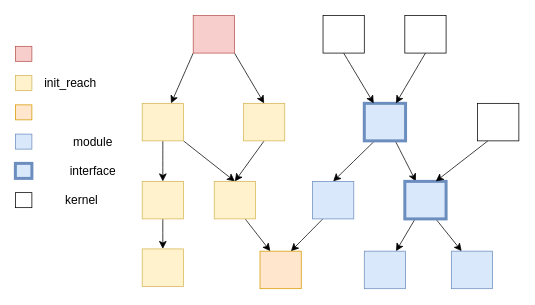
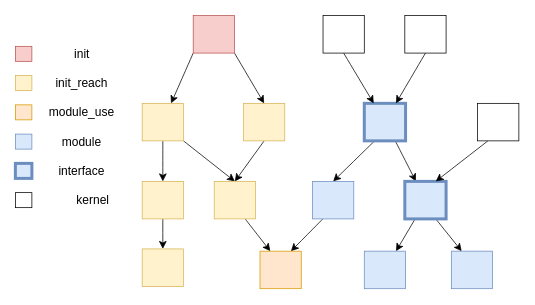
  <mxCell id="0" />
  <mxCell id="1" parent="0" />
  <mxCell id="2" style="edgeStyle=none;curved=1;rounded=0;orthogonalLoop=1;jettySize=auto;html=1;exitX=0;exitY=1;exitDx=0;exitDy=0;fontSize=12;startSize=8;endSize=8;" parent="1" source="4" target="7" edge="1"><mxGeometry relative="1" as="geometry" /></mxCell>
  <mxCell id="3" style="edgeStyle=none;curved=1;rounded=0;orthogonalLoop=1;jettySize=auto;html=1;exitX=1;exitY=1;exitDx=0;exitDy=0;entryX=0.5;entryY=0;entryDx=0;entryDy=0;fontSize=12;startSize=8;endSize=8;" parent="1" source="4" target="9" edge="1"><mxGeometry relative="1" as="geometry" /></mxCell>
  <mxCell id="4" value="" style="rounded=0;whiteSpace=wrap;html=1;fontSize=16;fillColor=#f8cecc;strokeColor=#b85450;" parent="1" vertex="1"><mxGeometry x="257" y="20" width="55" height="50" as="geometry" /></mxCell>
  <mxCell id="5" style="edgeStyle=none;curved=1;rounded=0;orthogonalLoop=1;jettySize=auto;html=1;exitX=0.5;exitY=1;exitDx=0;exitDy=0;entryX=0.5;entryY=0;entryDx=0;entryDy=0;fontSize=12;startSize=8;endSize=8;" parent="1" source="7" target="14" edge="1"><mxGeometry relative="1" as="geometry" /></mxCell>
  <mxCell id="6" style="edgeStyle=none;curved=1;rounded=0;orthogonalLoop=1;jettySize=auto;html=1;exitX=1;exitY=1;exitDx=0;exitDy=0;entryX=0.5;entryY=0;entryDx=0;entryDy=0;fontSize=12;startSize=8;endSize=8;" parent="1" source="7" target="16" edge="1"><mxGeometry relative="1" as="geometry" /></mxCell>
  <mxCell id="7" value="" style="rounded=0;whiteSpace=wrap;html=1;fontSize=16;fillColor=#fff2cc;strokeColor=#d6b656;" parent="1" vertex="1"><mxGeometry x="189" y="137" width="55" height="50" as="geometry" /></mxCell>
  <mxCell id="8" style="edgeStyle=none;curved=1;rounded=0;orthogonalLoop=1;jettySize=auto;html=1;exitX=0.5;exitY=1;exitDx=0;exitDy=0;entryX=0.5;entryY=0;entryDx=0;entryDy=0;fontSize=12;startSize=8;endSize=8;" parent="1" source="9" target="16" edge="1"><mxGeometry relative="1" as="geometry" /></mxCell>
  <mxCell id="9" value="" style="rounded=0;whiteSpace=wrap;html=1;fontSize=16;fillColor=#fff2cc;strokeColor=#d6b656;" parent="1" vertex="1"><mxGeometry x="324" y="137" width="55" height="50" as="geometry" /></mxCell>
  <mxCell id="10" style="edgeStyle=none;curved=1;rounded=0;orthogonalLoop=1;jettySize=auto;html=1;exitX=0.25;exitY=1;exitDx=0;exitDy=0;entryX=0.5;entryY=0;entryDx=0;entryDy=0;fontSize=12;startSize=8;endSize=8;" parent="1" source="12" target="23" edge="1"><mxGeometry relative="1" as="geometry" /></mxCell>
  <mxCell id="11" style="edgeStyle=none;curved=1;rounded=0;orthogonalLoop=1;jettySize=auto;html=1;exitX=0.75;exitY=1;exitDx=0;exitDy=0;fontSize=12;startSize=8;endSize=8;" parent="1" source="12" target="27" edge="1"><mxGeometry relative="1" as="geometry" /></mxCell>
  <mxCell id="12" value="" style="rounded=0;whiteSpace=wrap;html=1;fontSize=16;fillColor=#dae8fc;strokeColor=#6c8ebf;strokeWidth=4;" parent="1" vertex="1"><mxGeometry x="485" y="137" width="55" height="50" as="geometry" /></mxCell>
  <mxCell id="13" style="edgeStyle=none;curved=1;rounded=0;orthogonalLoop=1;jettySize=auto;html=1;exitX=0.5;exitY=1;exitDx=0;exitDy=0;fontSize=12;startSize=8;endSize=8;" parent="1" source="14" target="17" edge="1"><mxGeometry relative="1" as="geometry" /></mxCell>
  <mxCell id="14" value="" style="rounded=0;whiteSpace=wrap;html=1;fontSize=16;fillColor=#fff2cc;strokeColor=#d6b656;" parent="1" vertex="1"><mxGeometry x="189" y="241" width="55" height="50" as="geometry" /></mxCell>
  <mxCell id="15" style="edgeStyle=none;curved=1;rounded=0;orthogonalLoop=1;jettySize=auto;html=1;exitX=0.75;exitY=1;exitDx=0;exitDy=0;entryX=0.25;entryY=0;entryDx=0;entryDy=0;fontSize=12;startSize=8;endSize=8;" parent="1" source="16" target="24" edge="1"><mxGeometry relative="1" as="geometry" /></mxCell>
  <mxCell id="16" value="" style="rounded=0;whiteSpace=wrap;html=1;fontSize=16;fillColor=#fff2cc;strokeColor=#d6b656;" parent="1" vertex="1"><mxGeometry x="285" y="241" width="55" height="50" as="geometry" /></mxCell>
  <mxCell id="17" value="" style="rounded=0;whiteSpace=wrap;html=1;fontSize=16;fillColor=#fff2cc;strokeColor=#d6b656;" parent="1" vertex="1"><mxGeometry x="189" y="331" width="55" height="50" as="geometry" /></mxCell>
  <mxCell id="18" style="edgeStyle=none;curved=1;rounded=0;orthogonalLoop=1;jettySize=auto;html=1;exitX=0.5;exitY=1;exitDx=0;exitDy=0;fontSize=12;startSize=8;endSize=8;" parent="1" source="19" target="12" edge="1"><mxGeometry relative="1" as="geometry" /></mxCell>
  <mxCell id="19" value="" style="rounded=0;whiteSpace=wrap;html=1;fontSize=16;" parent="1" vertex="1"><mxGeometry x="430" y="20" width="55" height="50" as="geometry" /></mxCell>
  <mxCell id="20" style="edgeStyle=none;curved=1;rounded=0;orthogonalLoop=1;jettySize=auto;html=1;exitX=0.5;exitY=1;exitDx=0;exitDy=0;fontSize=12;startSize=8;endSize=8;" parent="1" source="21" target="12" edge="1"><mxGeometry relative="1" as="geometry" /></mxCell>
  <mxCell id="21" value="" style="rounded=0;whiteSpace=wrap;html=1;fontSize=16;" parent="1" vertex="1"><mxGeometry x="539" y="20" width="55" height="50" as="geometry" /></mxCell>
  <mxCell id="22" style="edgeStyle=none;curved=1;rounded=0;orthogonalLoop=1;jettySize=auto;html=1;exitX=0.25;exitY=1;exitDx=0;exitDy=0;entryX=0.75;entryY=0;entryDx=0;entryDy=0;fontSize=12;startSize=8;endSize=8;" parent="1" source="23" target="24" edge="1"><mxGeometry relative="1" as="geometry" /></mxCell>
  <mxCell id="23" value="" style="rounded=0;whiteSpace=wrap;html=1;fontSize=16;fillColor=#dae8fc;strokeColor=#6c8ebf;" parent="1" vertex="1"><mxGeometry x="416" y="241" width="55" height="50" as="geometry" /></mxCell>
  <mxCell id="24" value="" style="rounded=0;whiteSpace=wrap;html=1;fontSize=16;fillColor=#ffe6cc;strokeColor=#d79b00;" parent="1" vertex="1"><mxGeometry x="346" y="334" width="55" height="50" as="geometry" /></mxCell>
  <mxCell id="25" style="edgeStyle=none;curved=1;rounded=0;orthogonalLoop=1;jettySize=auto;html=1;exitX=0.25;exitY=1;exitDx=0;exitDy=0;fontSize=12;startSize=8;endSize=8;" parent="1" source="27" target="28" edge="1"><mxGeometry relative="1" as="geometry" /></mxCell>
  <mxCell id="26" style="edgeStyle=none;curved=1;rounded=0;orthogonalLoop=1;jettySize=auto;html=1;exitX=0.75;exitY=1;exitDx=0;exitDy=0;entryX=0.25;entryY=0;entryDx=0;entryDy=0;fontSize=12;startSize=8;endSize=8;" parent="1" source="27" target="29" edge="1"><mxGeometry relative="1" as="geometry" /></mxCell>
  <mxCell id="27" value="" style="rounded=0;whiteSpace=wrap;html=1;fontSize=16;fillColor=#dae8fc;strokeColor=#6c8ebf;strokeWidth=4;" parent="1" vertex="1"><mxGeometry x="539" y="241" width="55" height="50" as="geometry" /></mxCell>
  <mxCell id="28" value="" style="rounded=0;whiteSpace=wrap;html=1;fontSize=16;fillColor=#dae8fc;strokeColor=#6c8ebf;" parent="1" vertex="1"><mxGeometry x="485" y="334" width="55" height="50" as="geometry" /></mxCell>
  <mxCell id="29" value="" style="rounded=0;whiteSpace=wrap;html=1;fontSize=16;fillColor=#dae8fc;strokeColor=#6c8ebf;" parent="1" vertex="1"><mxGeometry x="601" y="334" width="55" height="50" as="geometry" /></mxCell>
  <mxCell id="30" style="edgeStyle=none;curved=1;rounded=0;orthogonalLoop=1;jettySize=auto;html=1;exitX=0.25;exitY=1;exitDx=0;exitDy=0;entryX=0.75;entryY=0;entryDx=0;entryDy=0;fontSize=12;startSize=8;endSize=8;" parent="1" source="31" target="27" edge="1"><mxGeometry relative="1" as="geometry" /></mxCell>
  <mxCell id="31" value="" style="rounded=0;whiteSpace=wrap;html=1;fontSize=16;" parent="1" vertex="1"><mxGeometry x="636" y="137" width="55" height="50" as="geometry" /></mxCell>
  <mxCell id="32" value="" style="rounded=0;whiteSpace=wrap;html=1;fontSize=16;fillColor=#f8cecc;strokeColor=#b85450;" parent="1" vertex="1"><mxGeometry x="20" y="61" width="22" height="20" as="geometry" /></mxCell>
  <mxCell id="33" value="" style="rounded=0;whiteSpace=wrap;html=1;fontSize=16;fillColor=#fff2cc;strokeColor=#d6b656;" parent="1" vertex="1"><mxGeometry x="20" y="100" width="22" height="20" as="geometry" /></mxCell>
  <mxCell id="34" value="" style="rounded=0;whiteSpace=wrap;html=1;fontSize=16;fillColor=#ffe6cc;strokeColor=#d79b00;" parent="1" vertex="1"><mxGeometry x="20" y="139" width="22" height="20" as="geometry" /></mxCell>
  <mxCell id="35" value="" style="rounded=0;whiteSpace=wrap;html=1;fontSize=16;fillColor=#dae8fc;strokeColor=#6c8ebf;" parent="1" vertex="1"><mxGeometry x="20" y="178" width="22" height="20" as="geometry" /></mxCell>
  <mxCell id="36" value="" style="rounded=0;whiteSpace=wrap;html=1;fontSize=16;fillColor=#dae8fc;strokeColor=#6c8ebf;strokeWidth=4;" parent="1" vertex="1"><mxGeometry x="20" y="217" width="22" height="20" as="geometry" /></mxCell>
  <mxCell id="37" value="" style="rounded=0;whiteSpace=wrap;html=1;fontSize=16;" parent="1" vertex="1"><mxGeometry x="20" y="256" width="22" height="20" as="geometry" /></mxCell>
- <mxCell id="38" value="init_reach" style="text;strokeColor=none;fillColor=none;html=1;align=center;verticalAlign=middle;whiteSpace=wrap;rounded=0;fontSize=16;" parent="1" vertex="1"><mxGeometry x="54" y="95" width="79" height="30" as="geometry" /></mxCell>
- <mxCell id="41" value="module" style="text;strokeColor=none;fillColor=none;html=1;align=center;verticalAlign=middle;whiteSpace=wrap;rounded=0;fontSize=16;" parent="1" vertex="1"><mxGeometry x="84" y="173" width="79" height="30" as="geometry" /></mxCell>
- <mxCell id="42" value="interface" style="text;strokeColor=none;fillColor=none;html=1;align=center;verticalAlign=middle;whiteSpace=wrap;rounded=0;fontSize=16;" parent="1" vertex="1"><mxGeometry x="84" y="212" width="79" height="30" as="geometry" /></mxCell>
- <mxCell id="43" value="kernel" style="text;strokeColor=none;fillColor=none;html=1;align=center;verticalAlign=middle;whiteSpace=wrap;rounded=0;fontSize=16;" parent="1" vertex="1"><mxGeometry x="69" y="251" width="79" height="30" as="geometry" /></mxCell>
+ <mxCell id="38" value="init_reach" style="text;strokeColor=none;fillColor=none;html=1;align=center;verticalAlign=middle;whiteSpace=wrap;rounded=0;fontSize=16;" parent="1" vertex="1"><mxGeometry x="69" y="95" width="79" height="30" as="geometry" /></mxCell>
+ <mxCell id="39" value="init" style="text;strokeColor=none;fillColor=none;html=1;align=center;verticalAlign=middle;whiteSpace=wrap;rounded=0;fontSize=16;" parent="1" vertex="1"><mxGeometry x="78.5" y="56" width="60" height="30" as="geometry" /></mxCell>
+ <mxCell id="40" value="module_use" style="text;strokeColor=none;fillColor=none;html=1;align=center;verticalAlign=middle;whiteSpace=wrap;rounded=0;fontSize=16;" parent="1" vertex="1"><mxGeometry x="69" y="134" width="79" height="30" as="geometry" /></mxCell>
+ <mxCell id="41" value="module" style="text;strokeColor=none;fillColor=none;html=1;align=center;verticalAlign=middle;whiteSpace=wrap;rounded=0;fontSize=16;" parent="1" vertex="1"><mxGeometry x="69" y="173" width="79" height="30" as="geometry" /></mxCell>
+ <mxCell id="42" value="interface" style="text;strokeColor=none;fillColor=none;html=1;align=center;verticalAlign=middle;whiteSpace=wrap;rounded=0;fontSize=16;" parent="1" vertex="1"><mxGeometry x="69" y="212" width="79" height="30" as="geometry" /></mxCell>
+ <mxCell id="43" value="kernel" style="text;strokeColor=none;fillColor=none;html=1;align=center;verticalAlign=middle;whiteSpace=wrap;rounded=0;fontSize=16;" parent="1" vertex="1"><mxGeometry x="84" y="251" width="79" height="30" as="geometry" /></mxCell>
